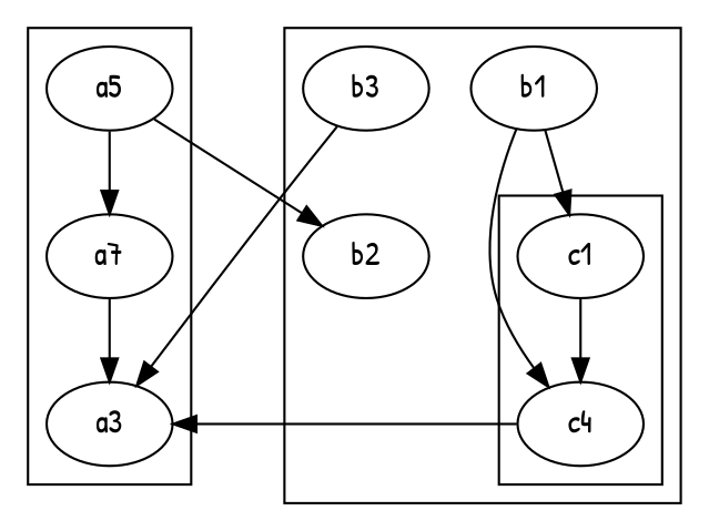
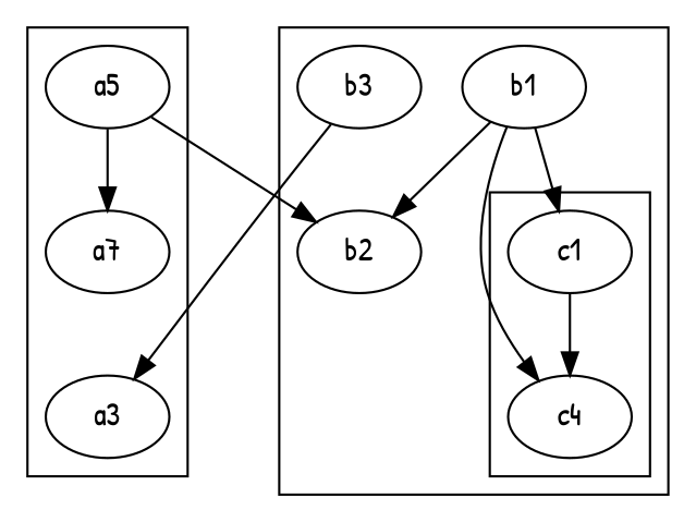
  digraph {
    compound=true
    fontname="Patrick Hand"
    node [fontname="Patrick Hand"]
    edge [fontname="Patrick Hand"]
    n1 [height=0.50 label=a5 width=0.75]
    n2 [height=0.50 label=a7 width=0.75]
    a3 [height=0.50 width=0.75]
    c1 [height=0.50 width=0.75]
    n5 [height=0.50 label=c4 width=0.75]
    b1 [height=0.50 width=0.75]
    b2 [height=0.50 width=0.75]
    b3 [height=0.50 width=0.75]
    subgraph cluster_1 {
      n1
      n2
      a3
    }
    subgraph cluster_2 {
      b1
      b2
      b3
      subgraph cluster_3 {
        c1
        n5
      }
    }
    n1 -> n2
    n1 -> b2
-   n2 -> a3
    c1 -> n5
-   n5 -> a3
    b1 -> c1
    b1 -> n5
+   b1 -> b2
    b3 -> a3
  }
